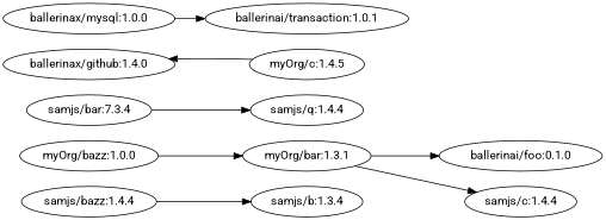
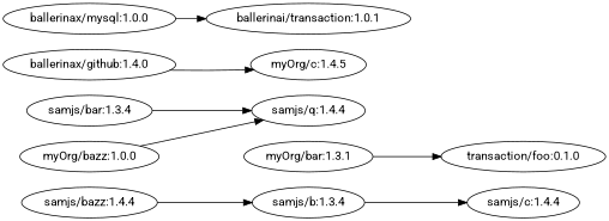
  digraph {
    fontname=Roboto
    rankdir=LR
    node [fontname=Roboto]
    edge [fontname=Roboto]
-   "samjs/bar:1.3.4" [label="samjs/bar:7.3.4"]
+   "samjs/bar:1.3.4"
    "samjs/bazz:1.4.4"
    "samjs/q:1.4.4"
    "samjs/b:1.3.4"
    "samjs/c:1.4.4"
    "myOrg/bazz:1.0.0"
    "myOrg/bar:1.3.1"
-   "ballerinai/foo:0.1.0"
+   "ballerinai/foo:0.1.0" [label="transaction/foo:0.1.0"]
    n9 [label="ballerinax/github:1.4.0"]
    n10 [label="myOrg/c:1.4.5"]
    "ballerinax/mysql:1.0.0"
    "ballerinai/transaction:1.0.1"
    subgraph sub_1 {
      "samjs/bar:1.3.4"
      "samjs/bazz:1.4.4"
    }
    subgraph sub_2 {
    }
    subgraph sub_3 {
      "samjs/bar:1.3.4"
      "samjs/bazz:1.4.4"
      "samjs/q:1.4.4"
    }
    subgraph sub_4 {
    }
    subgraph sub_5 {
      "samjs/bazz:1.4.4"
      "samjs/b:1.3.4"
      "samjs/c:1.4.4"
    }
    subgraph sub_6 {
    }
    subgraph sub_7 {
    }
    subgraph sub_8 {
      "samjs/b:1.3.4"
      "samjs/c:1.4.4"
    }
    subgraph sub_9 {
    }
    subgraph sub_10 {
    }
    subgraph sub_11 {
      "myOrg/bazz:1.0.0"
      "myOrg/bar:1.3.1"
    }
    subgraph sub_12 {
      "myOrg/bar:1.3.1"
      "ballerinai/foo:0.1.0"
    }
    subgraph sub_13 {
    }
    subgraph sub_14 {
      n9
      n10
    }
    subgraph sub_15 {
      "ballerinax/mysql:1.0.0"
      "ballerinai/transaction:1.0.1"
    }
    subgraph sub_16 {
    }
    "samjs/bar:1.3.4" -> "samjs/q:1.4.4"
    "samjs/bazz:1.4.4" -> "samjs/b:1.3.4"
-   "myOrg/bar:1.3.1" -> "samjs/c:1.4.4"
-   "myOrg/bazz:1.0.0" -> "myOrg/bar:1.3.1"
+   "samjs/b:1.3.4" -> "samjs/c:1.4.4"
+   "myOrg/bazz:1.0.0" -> "samjs/q:1.4.4"
    "myOrg/bar:1.3.1" -> "ballerinai/foo:0.1.0"
-   n10 -> n9
+   n9 -> n10
    "ballerinax/mysql:1.0.0" -> "ballerinai/transaction:1.0.1"
  }
